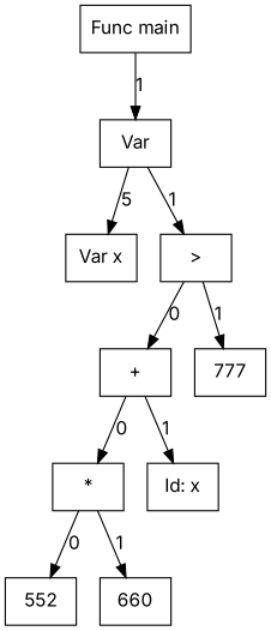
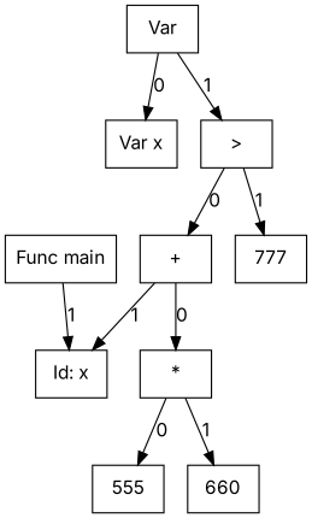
  digraph {
    fontname=Inter
    node [fontname=Inter shape=box]
    edge [fontname=Inter]
    n1 [label="Func main"]
    n2 [label=Var]
    n3 [label="Var x"]
    n4 [label=">"]
    n5 [label="+"]
    n6 [label=777]
    n7 [label="*"]
    n8 [label="Id: x"]
-   n9 [label=552]
+   n9 [label=555]
    n10 [label=660]
    subgraph sub_1 {
      rankdir=TB
      n1
      n2
    }
    subgraph sub_2 {
      ordering=out
      rank=same
      rankdir=LR
      n2
    }
    subgraph sub_3 {
      ordering=out
      rank=same
      rankdir=LR
      n3
      n4
    }
    subgraph sub_4 {
      rankdir=TB
      n2
      n3
      n4
    }
    subgraph sub_5 {
      ordering=out
      rank=same
      rankdir=LR
      n5
      n6
    }
    subgraph sub_6 {
      rankdir=TB
      n4
      n5
      n6
    }
    subgraph sub_7 {
      ordering=out
      rank=same
      rankdir=LR
      n7
      n8
    }
    subgraph sub_8 {
      rankdir=TB
      n5
      n7
      n8
    }
    subgraph sub_9 {
      ordering=out
      rank=same
      rankdir=LR
      n9
      n10
    }
    subgraph sub_10 {
      rankdir=TB
      n7
      n9
      n10
    }
-   n1 -> n2 [label=1]
-   n2 -> n3 [label=5]
+   n1 -> n8 [label=1]
+   n2 -> n3 [label=0]
    n2 -> n4 [label=1]
    n4 -> n5 [label=0]
    n4 -> n6 [label=1]
    n5 -> n7 [label=0]
    n5 -> n8 [label=1]
    n7 -> n9 [label=0]
    n7 -> n10 [label=1]
  }
